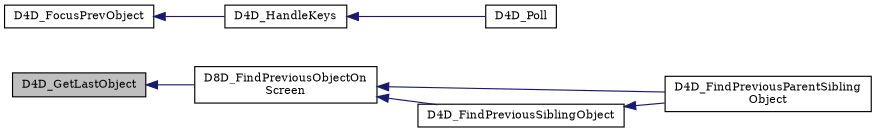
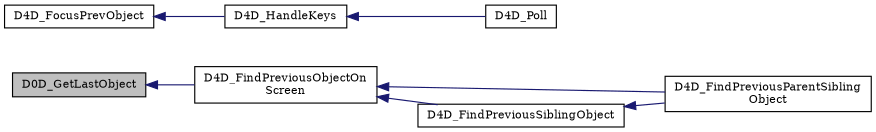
  digraph {
    fontname="DejaVu Serif"
    rankdir=LR
    node [color=black fillcolor=white fontname="DejaVu Serif" fontsize=10 shape=record style=filled]
    edge [color=midnightblue dir=back fontname="DejaVu Serif" fontsize=10 labelfontname=Helvetica labelfontsize=10 style=solid]
-   n1 [fillcolor=grey75 fontcolor=black height=0.2 label=D4D_GetLastObject width=0.4]
-   n2 [height=0.2 label="D8D_FindPreviousObjectOn\lScreen" width=0.4]
+   n1 [fillcolor=grey75 fontcolor=black height=0.2 label=D0D_GetLastObject width=0.4]
+   n2 [height=0.2 label="D4D_FindPreviousObjectOn\lScreen" width=0.4]
    n3 [height=0.2 label="D4D_FindPreviousParentSibling\lObject" width=0.4]
    n4 [height=0.2 label=D4D_FindPreviousSiblingObject width=0.4]
    n5 [height=0.2 label=D4D_FocusPrevObject width=0.4]
    n6 [height=0.2 label=D4D_HandleKeys width=0.4]
    n7 [height=0.2 label=D4D_Poll width=0.4]
    n1 -> n2
    n2 -> n3
    n2 -> n4
    n4 -> n3
    n5 -> n6
    n6 -> n7
  }
